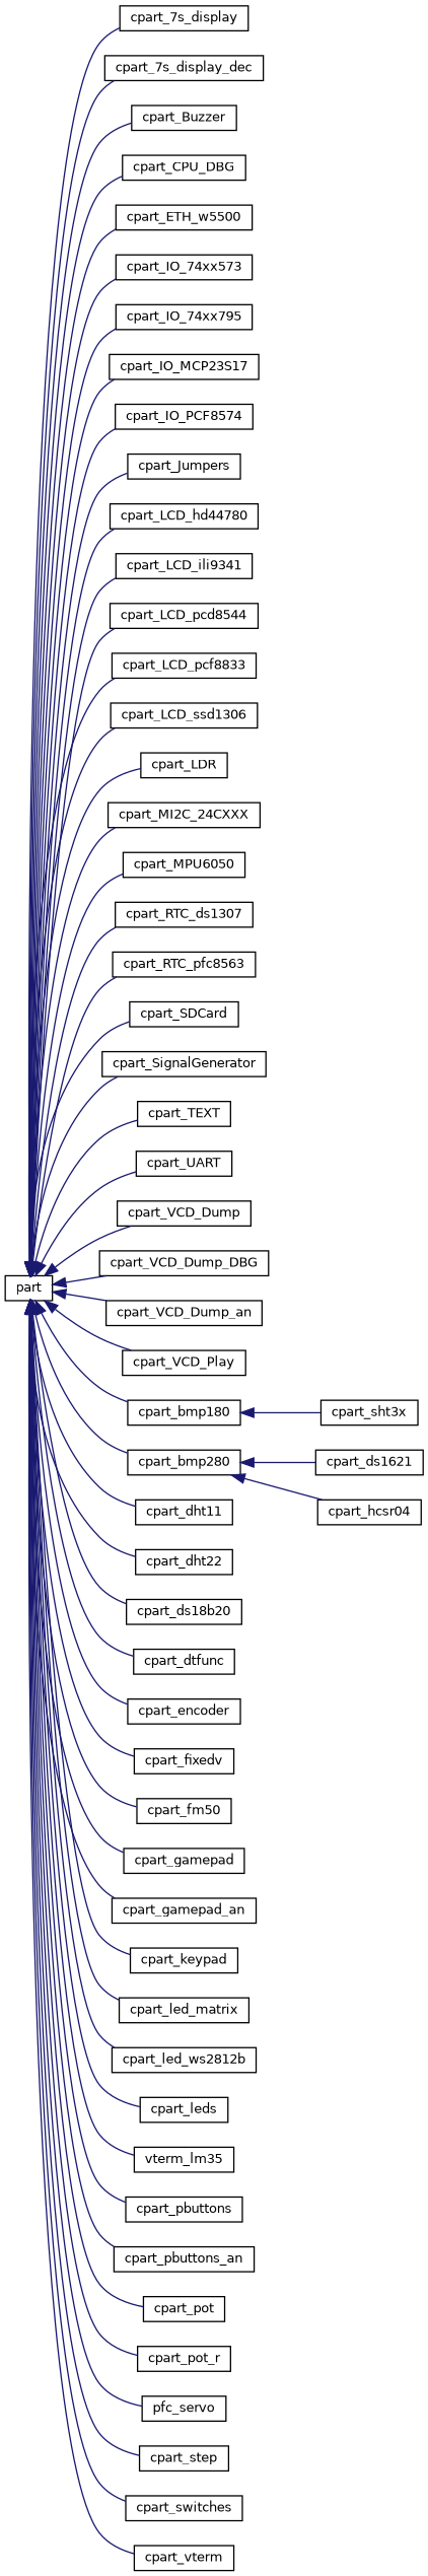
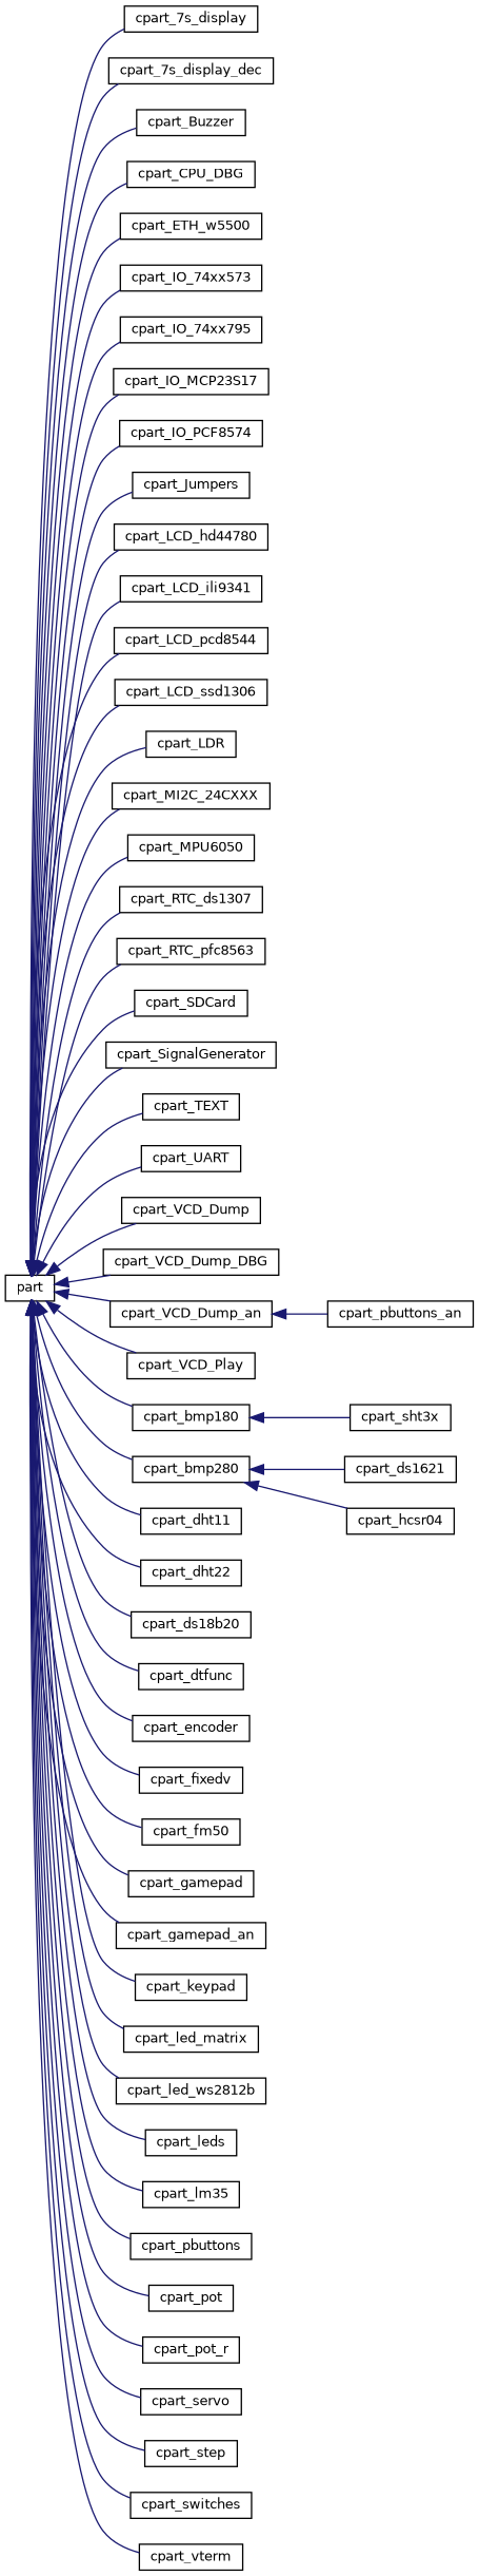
  digraph {
    rankdir=LR
    node [color=black fillcolor=white fontname=Helvetica fontsize=10 shape=record style=filled]
    edge [color=midnightblue dir=back fontname=Helvetica fontsize=10 labelfontname=Helvetica labelfontsize=10 style=solid]
    n1 [height=0.2 label=part width=0.4]
    n2 [height=0.2 label=cpart_7s_display width=0.4]
    n3 [height=0.2 label=cpart_7s_display_dec width=0.4]
    n4 [height=0.2 label=cpart_Buzzer width=0.4]
    n5 [height=0.2 label=cpart_CPU_DBG width=0.4]
    n6 [height=0.2 label=cpart_ETH_w5500 width=0.4]
    n7 [height=0.2 label=cpart_IO_74xx573 width=0.4]
    n8 [height=0.2 label=cpart_IO_74xx795 width=0.4]
    n9 [height=0.2 label=cpart_IO_MCP23S17 width=0.4]
    n10 [height=0.2 label=cpart_IO_PCF8574 width=0.4]
    n11 [height=0.2 label=cpart_Jumpers width=0.4]
    n12 [height=0.2 label=cpart_LCD_hd44780 width=0.4]
    n13 [height=0.2 label=cpart_LCD_ili9341 width=0.4]
    n14 [height=0.2 label=cpart_LCD_pcd8544 width=0.4]
-   n15 [height=0.2 label=cpart_LCD_pcf8833 width=0.4]
    n16 [height=0.2 label=cpart_LCD_ssd1306 width=0.4]
    n17 [height=0.2 label=cpart_LDR width=0.4]
    n18 [height=0.2 label=cpart_MI2C_24CXXX width=0.4]
    n19 [height=0.2 label=cpart_MPU6050 width=0.4]
    n20 [height=0.2 label=cpart_RTC_ds1307 width=0.4]
    n21 [height=0.2 label=cpart_RTC_pfc8563 width=0.4]
    n22 [height=0.2 label=cpart_SDCard width=0.4]
    n23 [height=0.2 label=cpart_SignalGenerator width=0.4]
    n24 [height=0.2 label=cpart_TEXT width=0.4]
    n25 [height=0.2 label=cpart_UART width=0.4]
    n26 [height=0.2 label=cpart_VCD_Dump width=0.4]
    n27 [height=0.2 label=cpart_VCD_Dump_DBG width=0.4]
    n28 [height=0.2 label=cpart_VCD_Dump_an width=0.4]
    n29 [height=0.2 label=cpart_VCD_Play width=0.4]
    n30 [height=0.2 label=cpart_bmp180 width=0.4]
    n31 [height=0.2 label=cpart_bmp280 width=0.4]
    n32 [height=0.2 label=cpart_dht11 width=0.4]
    n33 [height=0.2 label=cpart_dht22 width=0.4]
    n34 [height=0.2 label=cpart_ds18b20 width=0.4]
    n35 [height=0.2 label=cpart_dtfunc width=0.4]
    n36 [height=0.2 label=cpart_encoder width=0.4]
    n37 [height=0.2 label=cpart_fixedv width=0.4]
    n38 [height=0.2 label=cpart_fm50 width=0.4]
    n39 [height=0.2 label=cpart_gamepad width=0.4]
    n40 [height=0.2 label=cpart_gamepad_an width=0.4]
    n41 [height=0.2 label=cpart_keypad width=0.4]
    n42 [height=0.2 label=cpart_led_matrix width=0.4]
    n43 [height=0.2 label=cpart_led_ws2812b width=0.4]
    n44 [height=0.2 label=cpart_leds width=0.4]
-   n45 [height=0.2 label=vterm_lm35 width=0.4]
+   n45 [height=0.2 label=cpart_lm35 width=0.4]
    n46 [height=0.2 label=cpart_pbuttons width=0.4]
    n47 [height=0.2 label=cpart_pbuttons_an width=0.4]
    n48 [height=0.2 label=cpart_pot width=0.4]
    n49 [height=0.2 label=cpart_pot_r width=0.4]
-   n50 [height=0.2 label=pfc_servo width=0.4]
+   n50 [height=0.2 label=cpart_servo width=0.4]
    n51 [height=0.2 label=cpart_step width=0.4]
    n52 [height=0.2 label=cpart_switches width=0.4]
    n53 [height=0.2 label=cpart_vterm width=0.4]
    n54 [height=0.2 label=cpart_sht3x width=0.4]
    n55 [height=0.2 label=cpart_ds1621 width=0.4]
    n56 [height=0.2 label=cpart_hcsr04 width=0.4]
    n1 -> n2
    n1 -> n3
    n1 -> n4
    n1 -> n5
    n1 -> n6
    n1 -> n7
    n1 -> n8
    n1 -> n9
    n1 -> n10
    n1 -> n11
    n1 -> n12
    n1 -> n13
    n1 -> n14
-   n1 -> n15
    n1 -> n16
    n1 -> n17
    n1 -> n18
    n1 -> n19
    n1 -> n20
    n1 -> n21
    n1 -> n22
    n1 -> n23
    n1 -> n24
    n1 -> n25
    n1 -> n26
    n1 -> n27
    n1 -> n28
    n1 -> n29
    n1 -> n30
    n1 -> n31
    n1 -> n32
    n1 -> n33
    n1 -> n34
    n1 -> n35
    n1 -> n36
    n1 -> n37
    n1 -> n38
    n1 -> n39
    n1 -> n40
    n1 -> n41
    n1 -> n42
    n1 -> n43
    n1 -> n44
    n1 -> n45
    n1 -> n46
-   n1 -> n47
+   n28 -> n47
    n1 -> n48
    n1 -> n49
    n1 -> n50
    n1 -> n51
    n1 -> n52
    n1 -> n53
    n30 -> n54
    n31 -> n55
    n31 -> n56
  }
